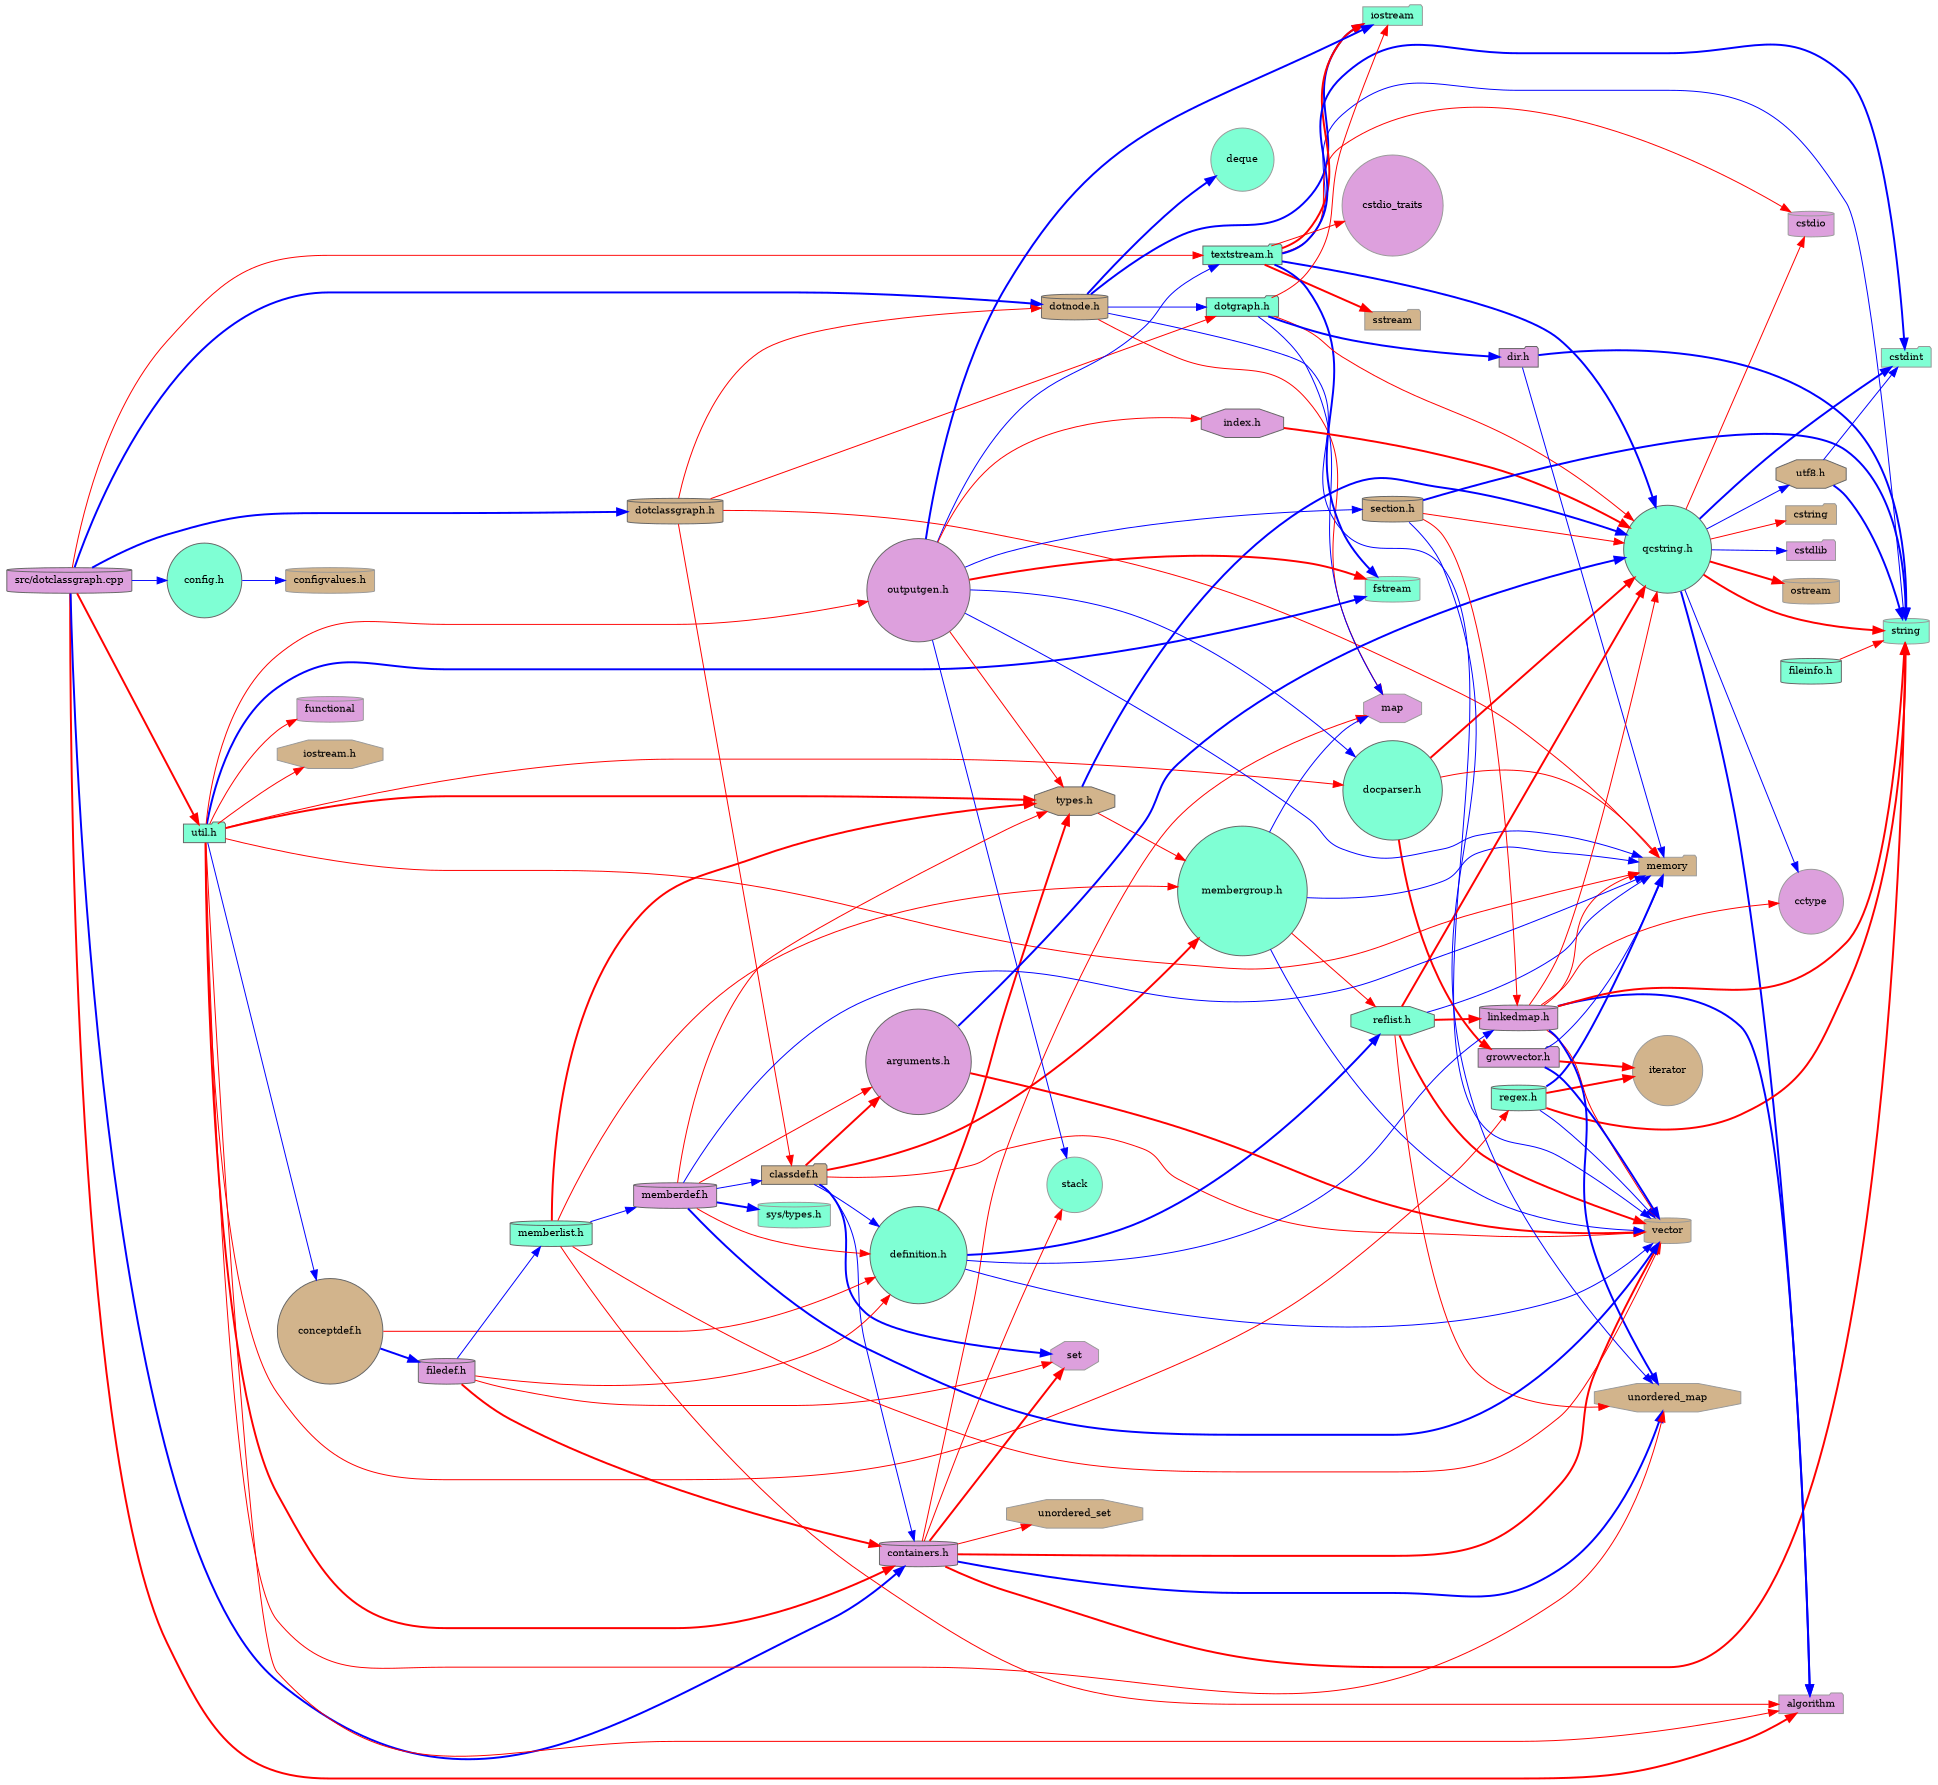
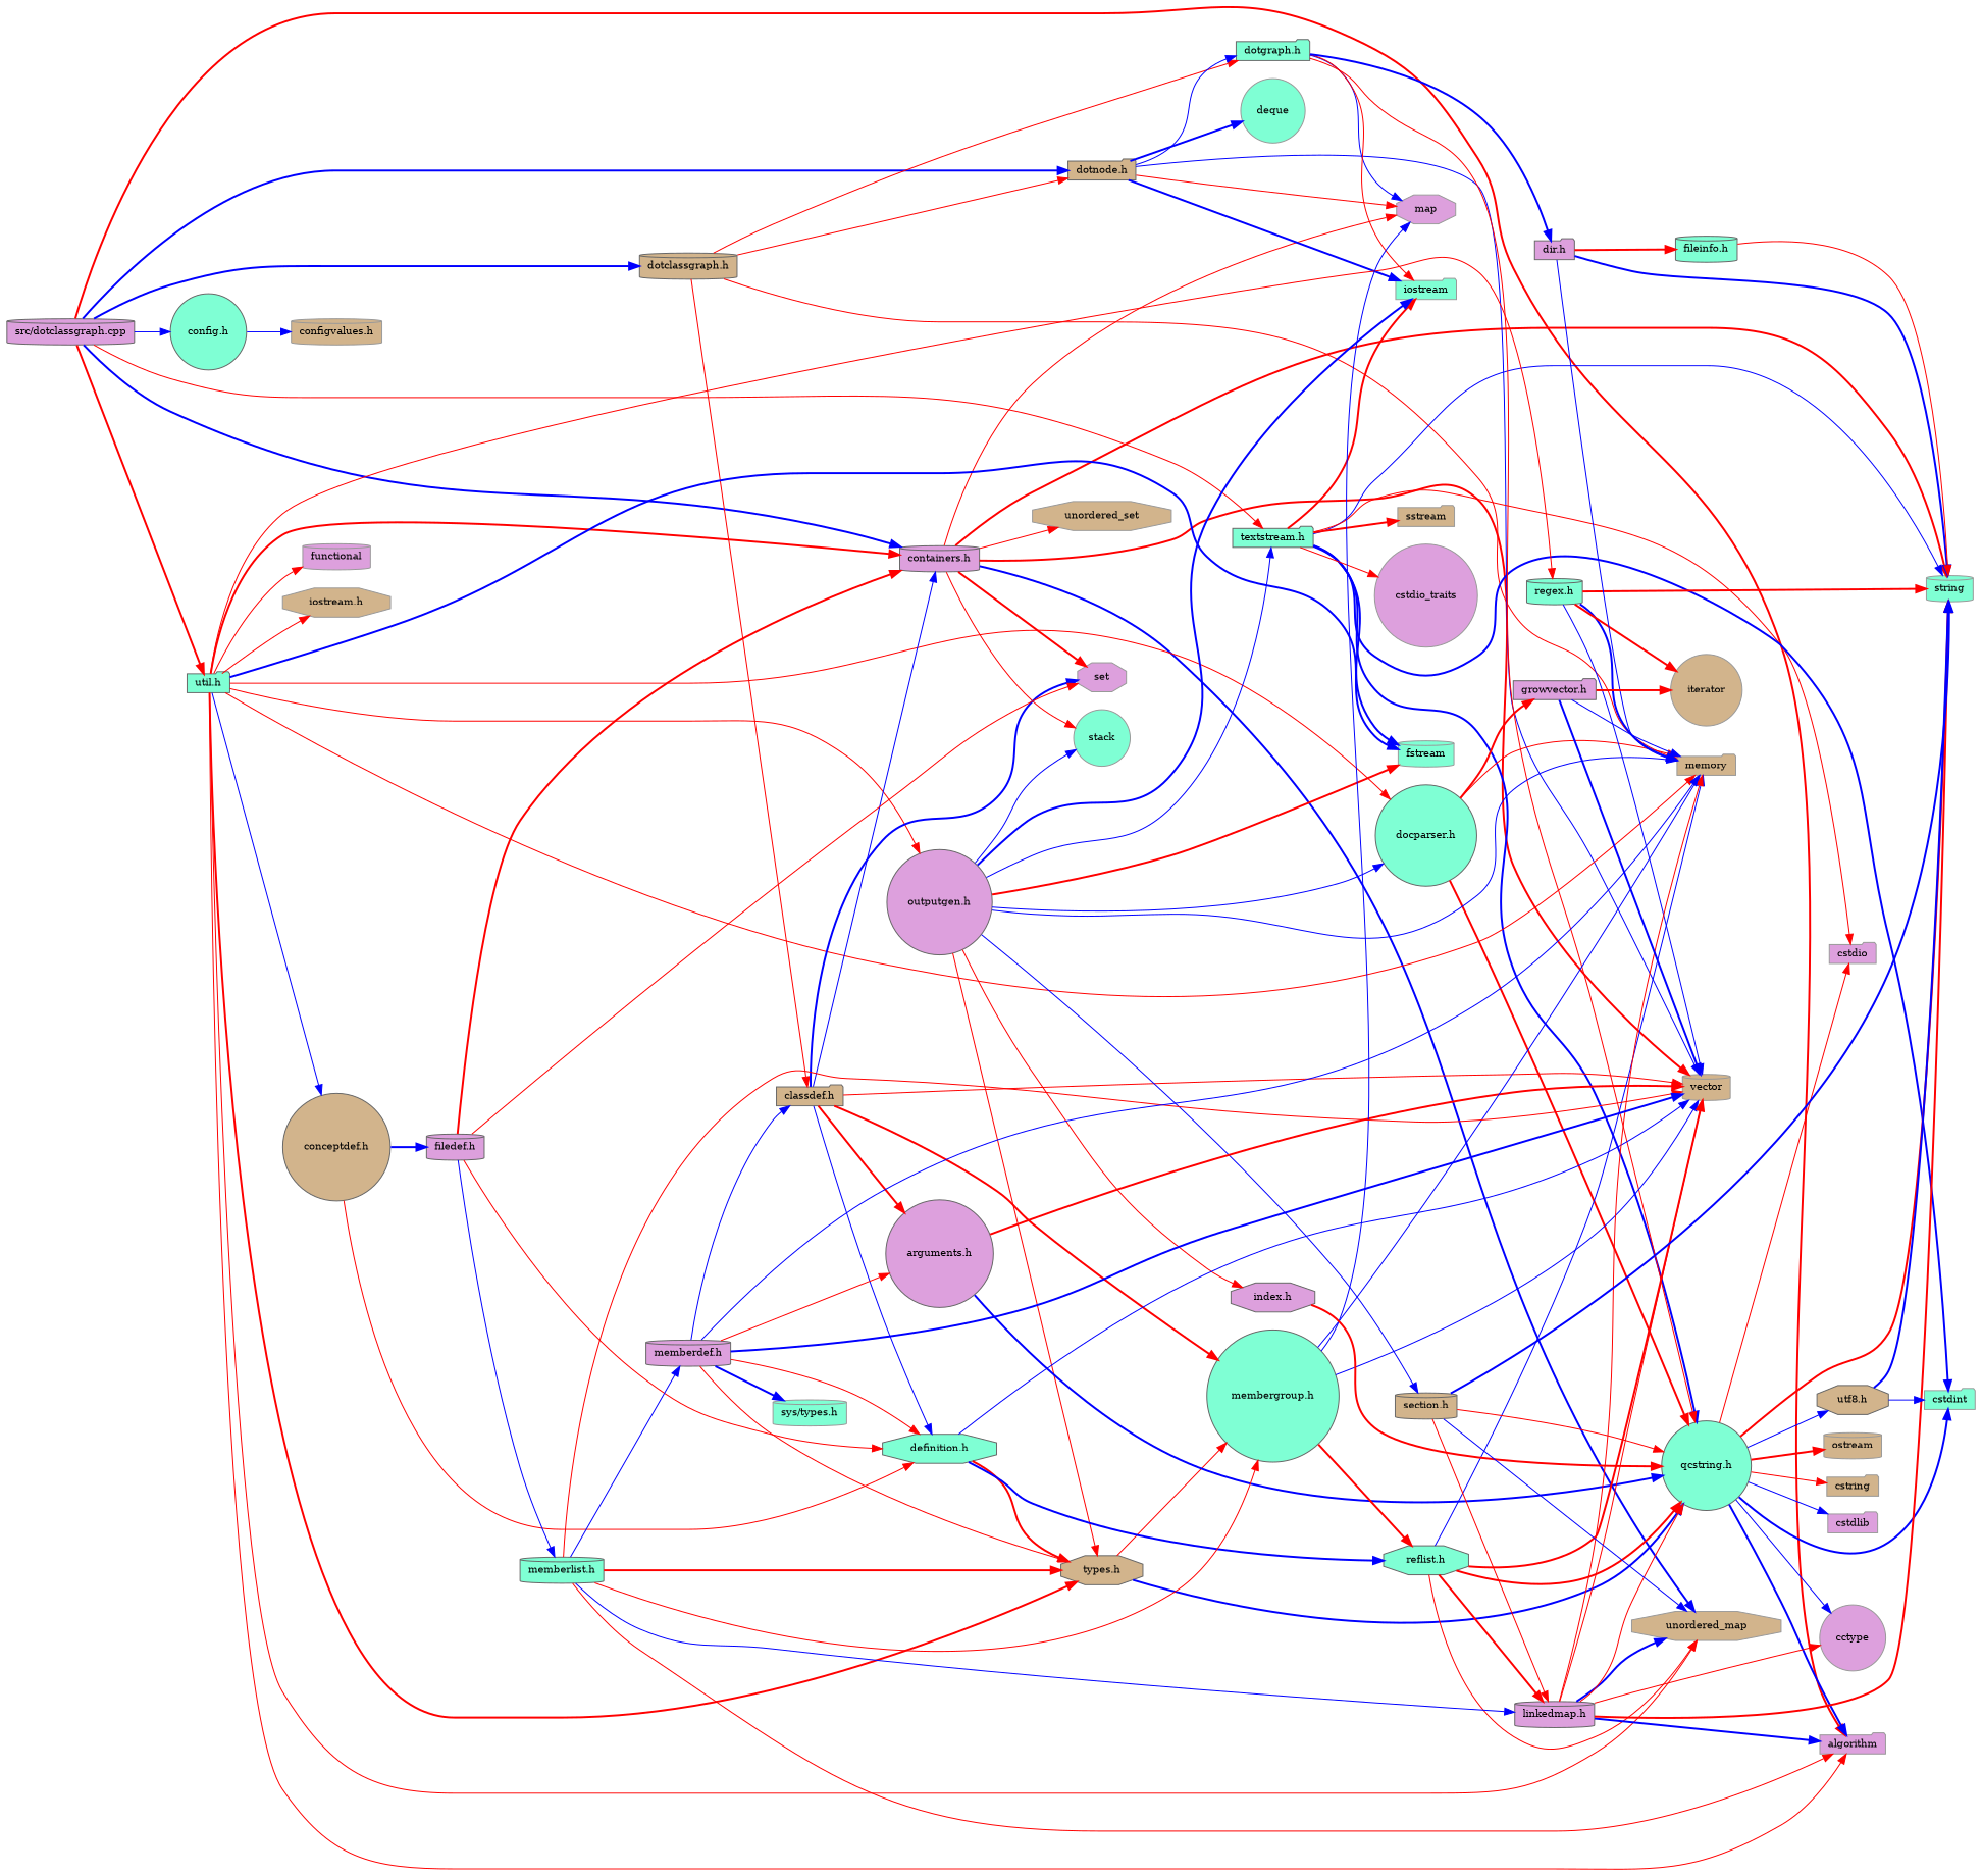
  digraph {
    fontname="DejaVu Serif"
    rankdir=LR
    node [color=grey40 fillcolor=aquamarine fontname="DejaVu Serif" fontsize=10 shape=cylinder style=filled]
    edge [color=red fontname="DejaVu Serif" fontsize=10 labelfontname=Helvetica labelfontsize=10 style=solid]
    n1 [color=gray40 fillcolor=plum fontcolor=black height=0.2 label="src/dotclassgraph.cpp" width=0.4]
    n2 [color=grey60 fillcolor=plum height=0.2 label=algorithm shape=folder width=0.4]
    n3 [fillcolor=plum height=0.2 label="containers.h" width=0.4]
    n4 [fillcolor=tan height=0.2 label="dotclassgraph.h" width=0.4]
-   n5 [fillcolor=tan height=0.2 label="dotnode.h" width=0.4]
+   n5 [fillcolor=tan height=0.2 label="dotnode.h" shape=folder width=0.4]
    n6 [height=0.2 label="textstream.h" shape=folder width=0.4]
    n7 [height=0.2 label="config.h" shape=circle width=0.4]
    n8 [height=0.2 label="util.h" shape=folder width=0.4]
    n9 [color=grey60 fillcolor=tan height=0.2 label=vector width=0.4]
    n10 [color=grey60 height=0.2 label=string width=0.4]
    n11 [color=grey60 fillcolor=plum height=0.2 label=set shape=octagon width=0.4]
    n12 [color=grey60 fillcolor=plum height=0.2 label=map shape=octagon width=0.4]
    n13 [color=grey60 fillcolor=tan height=0.2 label=unordered_set shape=octagon width=0.4]
    n14 [color=grey60 fillcolor=tan height=0.2 label=unordered_map shape=octagon width=0.4]
    n15 [color=grey60 height=0.2 label=stack shape=circle width=0.4]
    n16 [color=grey60 fillcolor=tan height=0.2 label=memory shape=folder width=0.4]
    n17 [fillcolor=tan height=0.2 label="classdef.h" shape=folder width=0.4]
    n18 [height=0.2 label="dotgraph.h" shape=folder width=0.4]
    n19 [color=grey60 height=0.2 label=deque shape=circle width=0.4]
    n20 [color=grey60 height=0.2 label=iostream shape=folder width=0.4]
    n21 [height=0.2 label="qcstring.h" shape=circle width=0.4]
-   n22 [color=grey60 fillcolor=plum height=0.2 label=cstdio width=0.4]
+   n22 [color=grey60 fillcolor=plum height=0.2 label=cstdio shape=folder width=0.4]
    n23 [color=grey60 height=0.2 label=cstdint shape=folder width=0.4]
    n24 [color=grey60 fillcolor=tan height=0.2 label=sstream shape=folder width=0.4]
    n25 [color=grey60 height=0.2 label=fstream width=0.4]
    n26 [color=grey60 fillcolor=plum height=0.2 label=cstdio_traits shape=circle width=0.4]
    n27 [color=grey60 fillcolor=tan height=0.2 label="configvalues.h" width=0.4]
    n28 [fillcolor=tan height=0.2 label="types.h" shape=octagon width=0.4]
    n29 [color=grey60 fillcolor=plum height=0.2 label=functional width=0.4]
    n30 [color=grey60 fillcolor=tan height=0.2 label="iostream.h" shape=octagon width=0.4]
    n31 [height=0.2 label="docparser.h" shape=circle width=0.4]
    n32 [fillcolor=plum height=0.2 label="outputgen.h" shape=circle width=0.4]
    n33 [height=0.2 label="regex.h" width=0.4]
    n34 [fillcolor=tan height=0.2 label="conceptdef.h" shape=circle width=0.4]
-   n35 [height=0.2 label="definition.h" shape=circle width=0.4]
+   n35 [height=0.2 label="definition.h" shape=octagon width=0.4]
    n36 [fillcolor=plum height=0.2 label="arguments.h" shape=circle width=0.4]
    n37 [height=0.2 label="membergroup.h" shape=circle width=0.4]
    n38 [fillcolor=plum height=0.2 label="dir.h" shape=folder width=0.4]
    n39 [height=0.2 label="reflist.h" shape=octagon width=0.4]
    n40 [fillcolor=plum height=0.2 label="linkedmap.h" width=0.4]
    n41 [color=grey60 fillcolor=plum height=0.2 label=cctype shape=circle width=0.4]
    n42 [color=grey60 fillcolor=tan height=0.2 label=cstring shape=folder width=0.4]
    n43 [color=grey60 fillcolor=plum height=0.2 label=cstdlib shape=folder width=0.4]
    n44 [color=grey60 fillcolor=tan height=0.2 label=ostream width=0.4]
    n45 [fillcolor=tan height=0.2 label="utf8.h" shape=octagon width=0.4]
    n46 [height=0.2 label="fileinfo.h" width=0.4]
    n47 [fillcolor=plum height=0.2 label="growvector.h" shape=folder width=0.4]
    n48 [fillcolor=plum height=0.2 label="index.h" shape=octagon width=0.4]
    n49 [fillcolor=tan height=0.2 label="section.h" width=0.4]
    n50 [color=grey60 fillcolor=tan height=0.2 label=iterator shape=circle width=0.4]
    n51 [fillcolor=plum height=0.2 label="filedef.h" width=0.4]
    n52 [height=0.2 label="memberlist.h" width=0.4]
    n53 [fillcolor=plum height=0.2 label="memberdef.h" width=0.4]
    n54 [color=grey60 height=0.2 label="sys/types.h" width=0.4]
    n1 -> n2 [style=bold]
    n1 -> n3 [color=blue style=bold]
    n1 -> n4 [color=blue style=bold]
    n1 -> n5 [color=blue style=bold]
    n1 -> n6
    n1 -> n7 [color=blue]
    n1 -> n8 [style=bold]
    n3 -> n9 [style=bold]
    n3 -> n10 [style=bold]
    n3 -> n11 [style=bold]
    n3 -> n12
    n3 -> n13
    n3 -> n14 [color=blue style=bold]
    n3 -> n15
    n4 -> n5
    n4 -> n16
    n4 -> n17
    n4 -> n18
    n5 -> n9 [color=blue]
    n5 -> n12
    n5 -> n18 [color=blue]
    n5 -> n19 [color=blue style=bold]
    n5 -> n20 [color=blue style=bold]
    n6 -> n10 [color=blue]
    n6 -> n20 [style=bold]
    n6 -> n21 [color=blue style=bold]
    n6 -> n22
    n6 -> n23 [color=blue style=bold]
    n6 -> n24 [style=bold]
    n6 -> n25 [color=blue style=bold]
    n6 -> n26
    n7 -> n27 [color=blue]
    n8 -> n2
    n8 -> n3 [style=bold]
    n8 -> n14
    n8 -> n16
    n8 -> n25 [color=blue style=bold]
    n8 -> n28 [style=bold]
    n8 -> n29
    n8 -> n30
    n8 -> n31
    n8 -> n32
    n8 -> n33
    n8 -> n34 [color=blue]
    n17 -> n3 [color=blue]
    n17 -> n9
    n17 -> n11 [color=blue style=bold]
    n17 -> n35 [color=blue]
    n17 -> n36 [style=bold]
    n17 -> n37 [style=bold]
    n18 -> n12 [color=blue]
    n18 -> n20
    n18 -> n21
    n18 -> n38 [color=blue style=bold]
    n21 -> n2 [color=blue style=bold]
    n21 -> n10 [style=bold]
    n21 -> n22
    n21 -> n23 [color=blue style=bold]
    n21 -> n41 [color=blue]
    n21 -> n42
    n21 -> n43 [color=blue]
    n21 -> n44 [style=bold]
    n21 -> n45 [color=blue]
    n28 -> n21 [color=blue style=bold]
    n28 -> n37
    n31 -> n16
    n31 -> n21 [style=bold]
    n31 -> n47 [style=bold]
    n32 -> n6 [color=blue]
    n32 -> n15 [color=blue]
    n32 -> n16 [color=blue]
    n32 -> n20 [color=blue style=bold]
    n32 -> n25 [style=bold]
    n32 -> n28
    n32 -> n31 [color=blue]
    n32 -> n48
    n32 -> n49 [color=blue]
    n33 -> n9 [color=blue]
    n33 -> n10 [style=bold]
    n33 -> n16 [color=blue style=bold]
    n33 -> n50 [style=bold]
    n34 -> n35
    n34 -> n51 [color=blue style=bold]
    n35 -> n9 [color=blue]
    n35 -> n28 [style=bold]
    n35 -> n39 [color=blue style=bold]
    n36 -> n9 [style=bold]
    n36 -> n21 [color=blue style=bold]
    n37 -> n9 [color=blue]
    n37 -> n12 [color=blue]
    n37 -> n16 [color=blue]
-   n37 -> n39
+   n37 -> n39 [style=bold]
    n38 -> n10 [color=blue style=bold]
    n38 -> n16 [color=blue]
+   n38 -> n46 [style=bold]
    n39 -> n9 [style=bold]
    n39 -> n14
    n39 -> n16 [color=blue]
    n39 -> n21 [style=bold]
    n39 -> n40 [style=bold]
    n40 -> n2 [color=blue style=bold]
    n40 -> n9
    n40 -> n10 [style=bold]
    n40 -> n14 [color=blue style=bold]
    n40 -> n16
    n40 -> n21
    n40 -> n41
    n45 -> n10 [color=blue style=bold]
    n45 -> n23 [color=blue]
    n46 -> n10
    n47 -> n9 [color=blue style=bold]
    n47 -> n16 [color=blue]
    n47 -> n50 [style=bold]
    n48 -> n21 [style=bold]
    n49 -> n10 [color=blue style=bold]
    n49 -> n14 [color=blue]
    n49 -> n21
    n49 -> n40
    n51 -> n3 [style=bold]
    n51 -> n11
    n51 -> n35
    n51 -> n52 [color=blue]
    n52 -> n2
    n52 -> n9
    n52 -> n28 [style=bold]
    n52 -> n37
-   n35 -> n40 [color=blue]
+   n52 -> n40 [color=blue]
    n52 -> n53 [color=blue]
    n53 -> n9 [color=blue style=bold]
    n53 -> n16 [color=blue]
    n53 -> n17 [color=blue]
    n53 -> n28
    n53 -> n35
    n53 -> n36
    n53 -> n54 [color=blue style=bold]
  }
